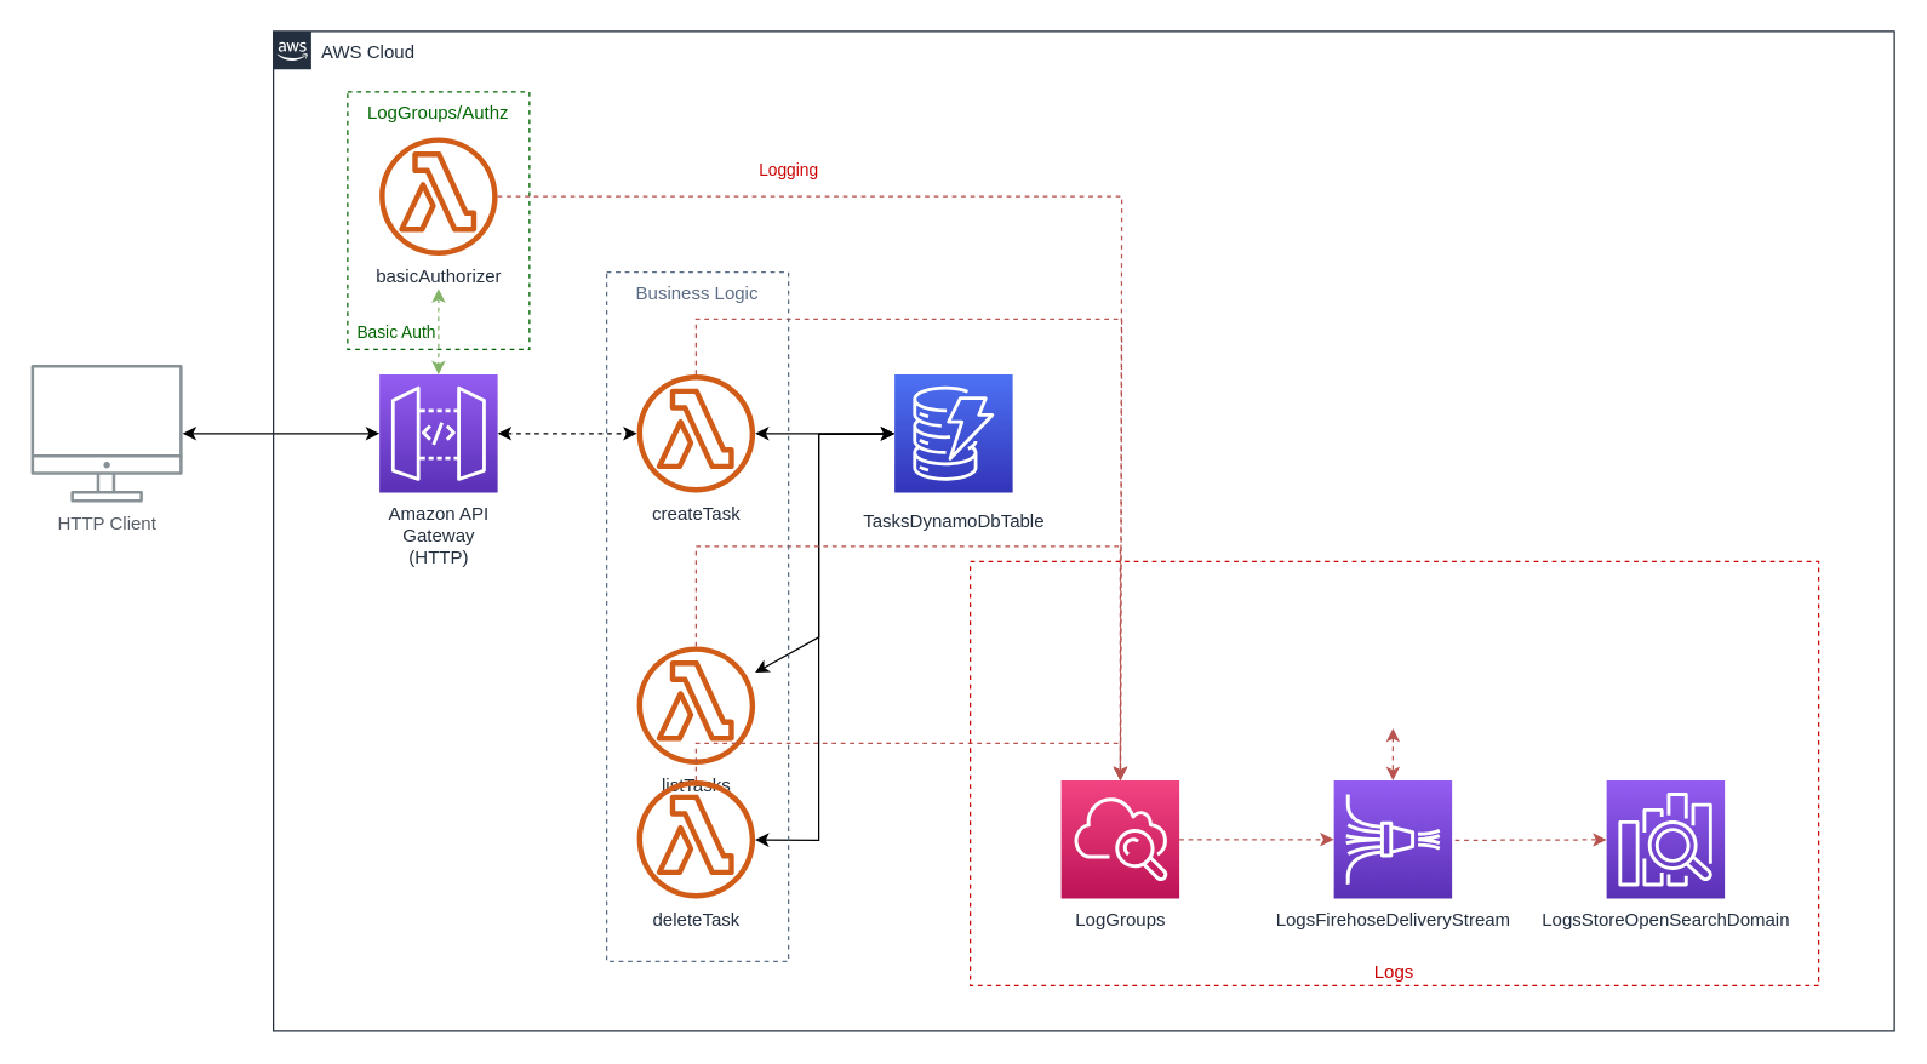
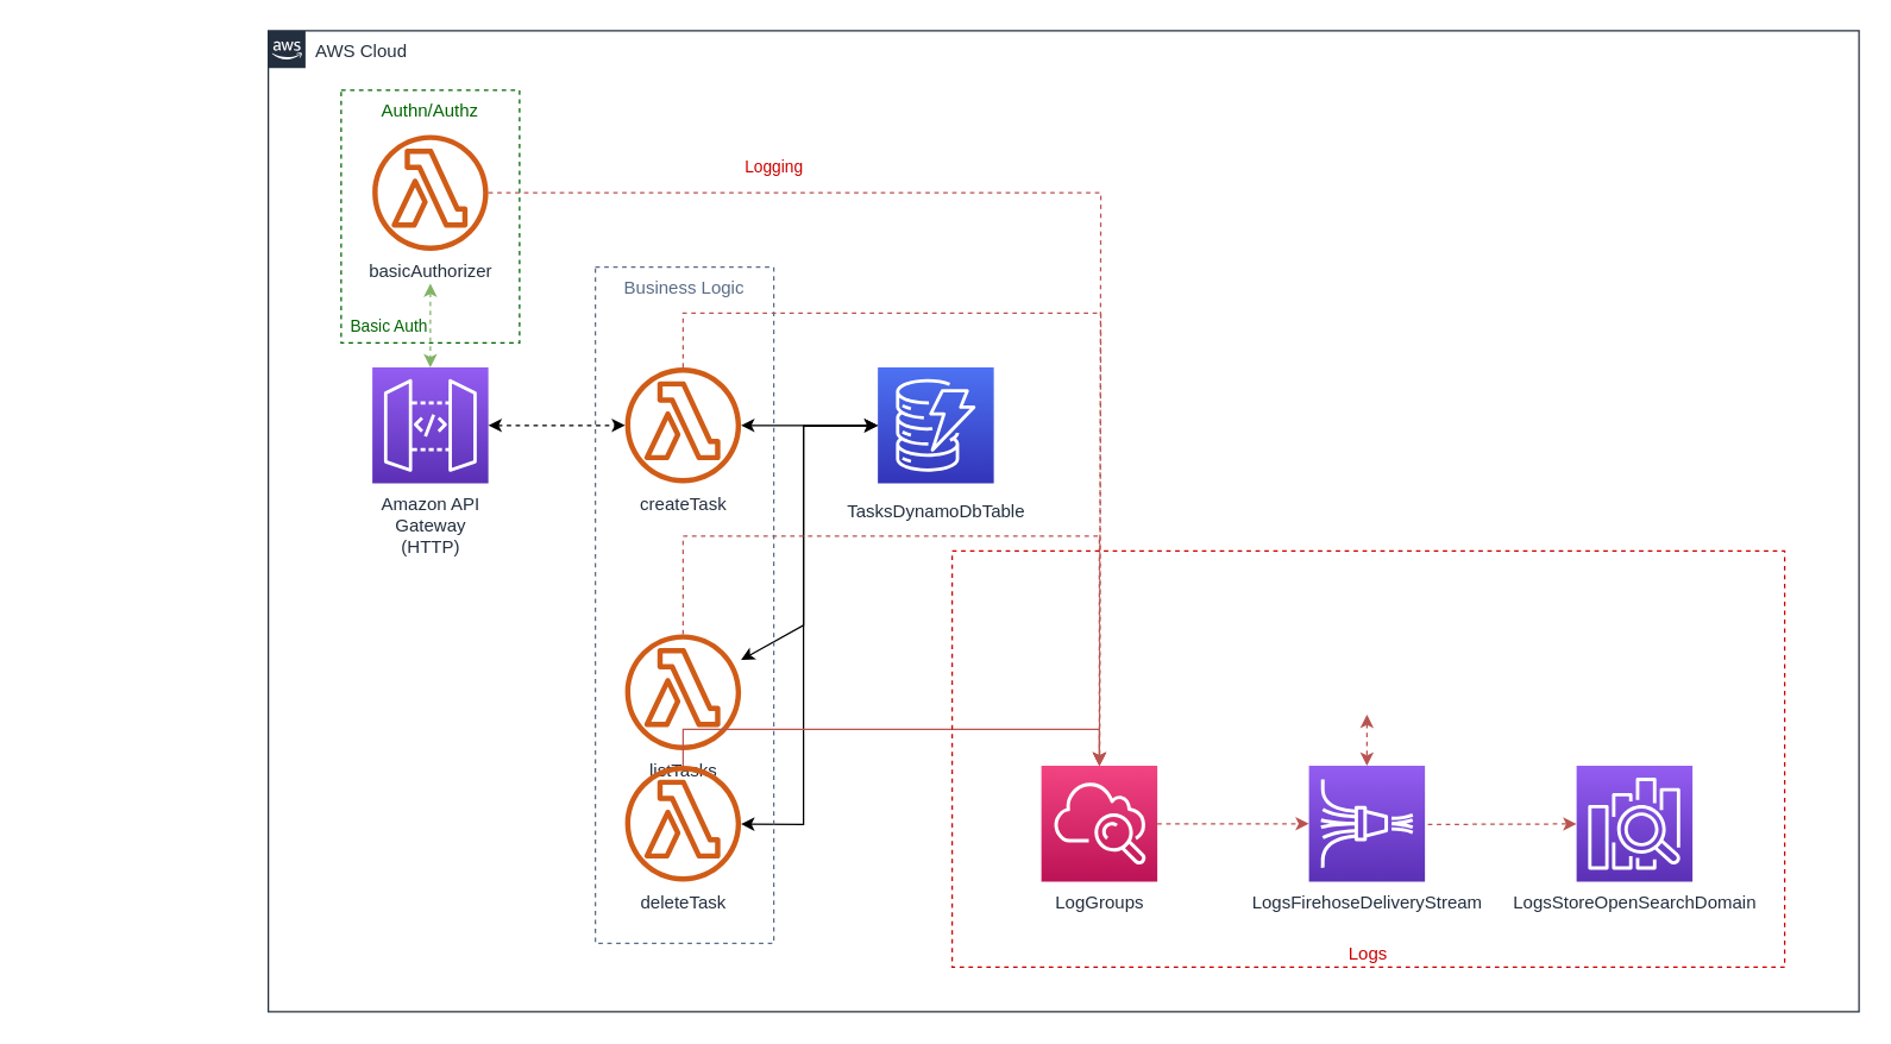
  <mxCell id="0" />
  <mxCell id="1" parent="0" />
  <mxCell id="2" value="" style="edgeStyle=orthogonalEdgeStyle;rounded=0;orthogonalLoop=1;jettySize=auto;html=1;startArrow=none;startFill=0;endArrow=open;endFill=0;strokeWidth=2;strokeColor=#808080;" parent="1" edge="1"><mxGeometry relative="1" as="geometry"><mxPoint x="760.5" y="62.5" as="targetPoint" /></mxGeometry></mxCell>
- <mxCell id="3" value="HTTP Client" style="outlineConnect=0;gradientColor=none;fontColor=#545B64;strokeColor=none;fillColor=#879196;dashed=0;verticalLabelPosition=bottom;verticalAlign=top;align=center;html=1;fontSize=12;fontStyle=0;aspect=fixed;shape=mxgraph.aws4.illustration_desktop;pointerEvents=1;labelBackgroundColor=#ffffff;" parent="1" vertex="1"><mxGeometry x="20" y="240" width="100" height="91" as="geometry" /></mxCell>
  <mxCell id="4" value="Amazon API&lt;br&gt;Gateway&lt;br&gt;(HTTP)" style="outlineConnect=0;fontColor=#232F3E;gradientColor=#945DF2;gradientDirection=north;fillColor=#5A30B5;strokeColor=#ffffff;dashed=0;verticalLabelPosition=bottom;verticalAlign=top;align=center;html=1;fontSize=12;fontStyle=0;aspect=fixed;shape=mxgraph.aws4.resourceIcon;resIcon=mxgraph.aws4.api_gateway;labelBackgroundColor=#ffffff;" parent="1" vertex="1"><mxGeometry x="250" y="246.5" width="78" height="78" as="geometry" /></mxCell>
  <mxCell id="5" value="createTask" style="outlineConnect=0;fontColor=#232F3E;gradientColor=none;fillColor=#D05C17;strokeColor=none;dashed=0;verticalLabelPosition=bottom;verticalAlign=top;align=center;html=1;fontSize=12;fontStyle=0;aspect=fixed;pointerEvents=1;shape=mxgraph.aws4.lambda_function;labelBackgroundColor=#ffffff;" parent="1" vertex="1"><mxGeometry x="420" y="246.5" width="78" height="78" as="geometry" /></mxCell>
  <mxCell id="6" value="LogsStoreOpenSearchDomain" style="outlineConnect=0;fontColor=#232F3E;gradientColor=#945DF2;gradientDirection=north;fillColor=#5A30B5;strokeColor=#ffffff;dashed=0;verticalLabelPosition=bottom;verticalAlign=top;align=center;html=1;fontSize=12;fontStyle=0;aspect=fixed;shape=mxgraph.aws4.resourceIcon;resIcon=mxgraph.aws4.elasticsearch_service;labelBackgroundColor=#ffffff;" parent="1" vertex="1"><mxGeometry x="1060" y="514.5" width="78" height="78" as="geometry" /></mxCell>
  <mxCell id="7" value="LogGroups" style="outlineConnect=0;fontColor=#232F3E;gradientColor=#F34482;gradientDirection=north;fillColor=#BC1356;strokeColor=#ffffff;dashed=0;verticalLabelPosition=bottom;verticalAlign=top;align=center;html=1;fontSize=12;fontStyle=0;aspect=fixed;shape=mxgraph.aws4.resourceIcon;resIcon=mxgraph.aws4.cloudwatch;labelBackgroundColor=#ffffff;" parent="1" vertex="1"><mxGeometry x="700" y="514.5" width="78" height="78" as="geometry" /></mxCell>
  <mxCell id="8" value="listTasks" style="outlineConnect=0;fontColor=#232F3E;gradientColor=none;fillColor=#D05C17;strokeColor=none;dashed=0;verticalLabelPosition=bottom;verticalAlign=top;align=center;html=1;fontSize=12;fontStyle=0;aspect=fixed;pointerEvents=1;shape=mxgraph.aws4.lambda_function;labelBackgroundColor=#ffffff;" vertex="1" parent="1"><mxGeometry x="420" y="426" width="78" height="78" as="geometry" /></mxCell>
  <mxCell id="9" value="deleteTask" style="outlineConnect=0;fontColor=#232F3E;gradientColor=none;fillColor=#D05C17;strokeColor=none;dashed=0;verticalLabelPosition=bottom;verticalAlign=top;align=center;html=1;fontSize=12;fontStyle=0;aspect=fixed;pointerEvents=1;shape=mxgraph.aws4.lambda_function;labelBackgroundColor=#ffffff;" vertex="1" parent="1"><mxGeometry x="420" y="514.5" width="78" height="78" as="geometry" /></mxCell>
  <mxCell id="10" value="basicAuthorizer" style="outlineConnect=0;fontColor=#232F3E;gradientColor=none;fillColor=#D05C17;strokeColor=none;dashed=0;verticalLabelPosition=bottom;verticalAlign=top;align=center;html=1;fontSize=12;fontStyle=0;aspect=fixed;pointerEvents=1;shape=mxgraph.aws4.lambda_function;labelBackgroundColor=#ffffff;" vertex="1" parent="1"><mxGeometry x="250" y="90" width="78" height="78" as="geometry" /></mxCell>
- <mxCell id="11" value="" style="endArrow=classic;startArrow=classic;html=1;rounded=0;" edge="1" parent="1" source="3" target="4"><mxGeometry width="50" height="50" relative="1" as="geometry"><mxPoint x="390" y="370" as="sourcePoint" /><mxPoint x="440" y="320" as="targetPoint" /></mxGeometry></mxCell>
  <mxCell id="12" value="LogsFirehoseDeliveryStream" style="sketch=0;points=[[0,0,0],[0.25,0,0],[0.5,0,0],[0.75,0,0],[1,0,0],[0,1,0],[0.25,1,0],[0.5,1,0],[0.75,1,0],[1,1,0],[0,0.25,0],[0,0.5,0],[0,0.75,0],[1,0.25,0],[1,0.5,0],[1,0.75,0]];outlineConnect=0;fontColor=#232F3E;gradientColor=#945DF2;gradientDirection=north;fillColor=#5A30B5;strokeColor=#ffffff;dashed=0;verticalLabelPosition=bottom;verticalAlign=top;align=center;html=1;fontSize=12;fontStyle=0;aspect=fixed;shape=mxgraph.aws4.resourceIcon;resIcon=mxgraph.aws4.kinesis_data_firehose;" vertex="1" parent="1"><mxGeometry x="880" y="514.5" width="78" height="78" as="geometry" /></mxCell>
- <mxCell id="13" value="LogGroups/Authz" style="fillColor=none;strokeColor=#006600;dashed=1;verticalAlign=top;fontStyle=0;fontColor=#006600;" vertex="1" parent="1"><mxGeometry x="229" y="60" width="120" height="170" as="geometry" /></mxCell>
+ <mxCell id="13" value="Authn/Authz" style="fillColor=none;strokeColor=#006600;dashed=1;verticalAlign=top;fontStyle=0;fontColor=#006600;" vertex="1" parent="1"><mxGeometry x="229" y="60" width="120" height="170" as="geometry" /></mxCell>
  <mxCell id="14" value="" style="endArrow=classic;startArrow=classic;html=1;rounded=0;dashed=1;" edge="1" parent="1" source="4" target="5"><mxGeometry width="50" height="50" relative="1" as="geometry"><mxPoint x="30" y="295.5" as="sourcePoint" /><mxPoint x="260" y="295.5" as="targetPoint" /></mxGeometry></mxCell>
  <mxCell id="15" value="" style="endArrow=classic;startArrow=classic;html=1;rounded=0;" edge="1" parent="1" source="5" target="16"><mxGeometry width="50" height="50" relative="1" as="geometry"><mxPoint x="338" y="295.5" as="sourcePoint" /><mxPoint x="420.501" y="295.5" as="targetPoint" /></mxGeometry></mxCell>
  <mxCell id="16" value="TasksDynamoDbTable" style="outlineConnect=0;fontColor=#232F3E;gradientColor=#4D72F3;gradientDirection=north;fillColor=#3334B9;strokeColor=#ffffff;dashed=0;verticalLabelPosition=bottom;verticalAlign=top;align=center;html=1;fontSize=12;fontStyle=0;aspect=fixed;shape=mxgraph.aws4.resourceIcon;resIcon=mxgraph.aws4.dynamodb;labelBackgroundColor=#ffffff;spacingTop=5;" parent="1" vertex="1"><mxGeometry x="590" y="246.5" width="78" height="78" as="geometry" /></mxCell>
  <mxCell id="17" value="" style="endArrow=classic;startArrow=classic;html=1;rounded=0;" edge="1" parent="1" source="8" target="16"><mxGeometry width="50" height="50" relative="1" as="geometry"><mxPoint x="498.499" y="294.088" as="sourcePoint" /><mxPoint x="600" y="290.412" as="targetPoint" /><Array as="points"><mxPoint x="540" y="420" /><mxPoint x="540" y="286" /></Array></mxGeometry></mxCell>
  <mxCell id="18" value="" style="endArrow=classic;startArrow=classic;html=1;rounded=0;" edge="1" parent="1" source="9" target="16"><mxGeometry width="50" height="50" relative="1" as="geometry"><mxPoint x="498.499" y="399.366" as="sourcePoint" /><mxPoint x="600" y="319.635" as="targetPoint" /><Array as="points"><mxPoint x="540" y="554" /><mxPoint x="540" y="286" /></Array></mxGeometry></mxCell>
- <mxCell id="19" value="" style="endArrow=classic;startArrow=none;html=1;rounded=0;fillColor=#f8cecc;strokeColor=#b85450;dashed=1;startFill=0;" edge="1" parent="1" source="9" target="7"><mxGeometry width="50" height="50" relative="1" as="geometry"><mxPoint x="484.598" y="524.5" as="sourcePoint" /><mxPoint x="610" y="329.635" as="targetPoint" /><Array as="points"><mxPoint x="459" y="490" /><mxPoint x="739" y="490" /></Array></mxGeometry></mxCell>
+ <mxCell id="19" value="" style="endArrow=classic;startArrow=none;html=1;rounded=0;fillColor=#f8cecc;strokeColor=#b85450;dashed=0;startFill=0;" edge="1" parent="1" source="9" target="7"><mxGeometry width="50" height="50" relative="1" as="geometry"><mxPoint x="484.598" y="524.5" as="sourcePoint" /><mxPoint x="610" y="329.635" as="targetPoint" /><Array as="points"><mxPoint x="459" y="490" /><mxPoint x="739" y="490" /></Array></mxGeometry></mxCell>
  <mxCell id="20" value="" style="endArrow=classic;startArrow=none;html=1;rounded=0;fillColor=#f8cecc;strokeColor=#b85450;dashed=1;startFill=0;" edge="1" parent="1" source="5" target="7"><mxGeometry width="50" height="50" relative="1" as="geometry"><mxPoint x="504.598" y="544.5" as="sourcePoint" /><mxPoint x="660" y="567.682" as="targetPoint" /><Array as="points"><mxPoint x="459" y="210" /><mxPoint x="740" y="210" /></Array></mxGeometry></mxCell>
  <mxCell id="21" value="" style="endArrow=classic;startArrow=none;html=1;rounded=0;fillColor=#f8cecc;strokeColor=#b85450;dashed=1;startFill=0;" edge="1" parent="1" source="10" target="7"><mxGeometry width="50" height="50" relative="1" as="geometry"><mxPoint x="514.598" y="554.5" as="sourcePoint" /><mxPoint x="670" y="577.682" as="targetPoint" /><Array as="points"><mxPoint x="740" y="129" /></Array></mxGeometry></mxCell>
  <mxCell id="22" value="" style="endArrow=classic;startArrow=none;html=1;rounded=0;fillColor=#f8cecc;strokeColor=#b85450;dashed=1;startFill=0;" edge="1" parent="1" source="8" target="7"><mxGeometry width="50" height="50" relative="1" as="geometry"><mxPoint x="494.598" y="534.5" as="sourcePoint" /><mxPoint x="710" y="597.579" as="targetPoint" /><Array as="points"><mxPoint x="459" y="360" /><mxPoint x="739" y="360" /></Array></mxGeometry></mxCell>
  <mxCell id="23" value="Logging" style="edgeLabel;html=1;align=center;verticalAlign=middle;resizable=0;points=[];fontColor=#CC0000;" vertex="1" connectable="0" parent="22"><mxGeometry x="0.643" y="-1" relative="1" as="geometry"><mxPoint x="-219" y="-314" as="offset" /></mxGeometry></mxCell>
  <mxCell id="24" value="" style="endArrow=classic;startArrow=classic;html=1;rounded=0;fillColor=#d5e8d4;strokeColor=#82b366;dashed=1;" edge="1" parent="1" target="4"><mxGeometry width="50" height="50" relative="1" as="geometry"><mxPoint x="289" y="190" as="sourcePoint" /><mxPoint x="430.001" y="295.5" as="targetPoint" /></mxGeometry></mxCell>
  <mxCell id="25" value="Basic Auth" style="edgeLabel;html=1;align=center;verticalAlign=middle;resizable=0;points=[];fontColor=#006600;" vertex="1" connectable="0" parent="24"><mxGeometry x="-0.292" y="-2" relative="1" as="geometry"><mxPoint x="-27" y="8" as="offset" /></mxGeometry></mxCell>
  <mxCell id="26" value="" style="endArrow=classic;startArrow=none;html=1;rounded=0;fillColor=#f8cecc;strokeColor=#b85450;dashed=1;startFill=0;entryX=0;entryY=0.5;entryDx=0;entryDy=0;entryPerimeter=0;" edge="1" parent="1" source="7" target="12"><mxGeometry width="50" height="50" relative="1" as="geometry"><mxPoint x="530" y="774.5" as="sourcePoint" /><mxPoint x="810" y="774.5" as="targetPoint" /><Array as="points" /></mxGeometry></mxCell>
  <mxCell id="27" value="" style="endArrow=classic;startArrow=none;html=1;rounded=0;fillColor=#f8cecc;strokeColor=#b85450;dashed=1;startFill=0;" edge="1" parent="1" target="6"><mxGeometry width="50" height="50" relative="1" as="geometry"><mxPoint x="960" y="554" as="sourcePoint" /><mxPoint x="890" y="563.5" as="targetPoint" /><Array as="points" /></mxGeometry></mxCell>
  <mxCell id="28" value="" style="endArrow=classic;startArrow=classic;html=1;rounded=0;fillColor=#f8cecc;strokeColor=#b85450;dashed=1;startFill=1;" edge="1" parent="1" target="12"><mxGeometry width="50" height="50" relative="1" as="geometry"><mxPoint x="919" y="480" as="sourcePoint" /><mxPoint x="890" y="563.5" as="targetPoint" /><Array as="points" /></mxGeometry></mxCell>
  <mxCell id="29" value="AWS Cloud" style="points=[[0,0],[0.25,0],[0.5,0],[0.75,0],[1,0],[1,0.25],[1,0.5],[1,0.75],[1,1],[0.75,1],[0.5,1],[0.25,1],[0,1],[0,0.75],[0,0.5],[0,0.25]];outlineConnect=0;gradientColor=none;html=1;whiteSpace=wrap;fontSize=12;fontStyle=0;container=1;pointerEvents=0;collapsible=0;recursiveResize=0;shape=mxgraph.aws4.group;grIcon=mxgraph.aws4.group_aws_cloud_alt;strokeColor=#232F3E;fillColor=none;verticalAlign=top;align=left;spacingLeft=30;fontColor=#232F3E;dashed=0;" vertex="1" parent="1"><mxGeometry x="180" y="20" width="1070" height="660" as="geometry" /></mxCell>
  <mxCell id="30" value="Business Logic" style="fillColor=none;strokeColor=#5A6C86;dashed=1;verticalAlign=top;fontStyle=0;fontColor=#5A6C86;" vertex="1" parent="29"><mxGeometry x="220" y="159" width="120" height="455" as="geometry" /></mxCell>
  <mxCell id="31" value="Logs" style="fillColor=none;strokeColor=#CC0000;dashed=1;verticalAlign=bottom;fontStyle=0;fontColor=#CC0000;" vertex="1" parent="29"><mxGeometry x="460" y="350" width="560" height="280" as="geometry" /></mxCell>
